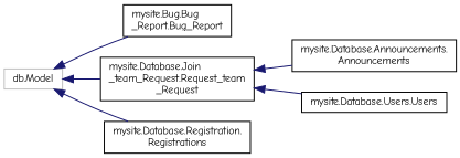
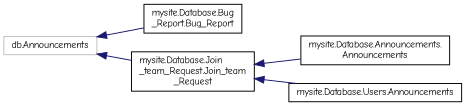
  digraph {
    fontname="Comic Neue"
    rankdir=LR
    node [color=black fillcolor=white fontname="Comic Neue" fontsize=10 shape=record style=filled]
    edge [color=midnightblue dir=back fontname="Comic Neue" fontsize=10 labelfontname=Helvetica labelfontsize=10 style=solid]
-   n1 [color=grey75 height=0.2 label="db.Model" width=0.4]
-   n2 [height=0.2 label="mysite.Bug.Bug\l_Report.Bug_Report" width=0.4]
-   n3 [height=0.2 label="mysite.Database.Join\l_team_Request.Request_team\l_Request" width=0.4]
-   n4 [height=0.2 label="mysite.Database.Registration.\lRegistrations" width=0.4]
+   n1 [color=grey75 height=0.2 label="db.Announcements" width=0.4]
+   n2 [height=0.2 label="mysite.Database.Bug\l_Report.Bug_Report" width=0.4]
+   n3 [height=0.2 label="mysite.Database.Join\l_team_Request.Join_team\l_Request" width=0.4]
    n5 [height=0.2 label="mysite.Database.Announcements.\lAnnouncements" width=0.4]
-   n6 [height=0.2 label="mysite.Database.Users.Users" width=0.4]
+   n6 [height=0.2 label="mysite.Database.Users.Announcements" width=0.4]
    n1 -> n2
    n1 -> n3
-   n1 -> n4
    n3 -> n5
    n3 -> n6
  }
